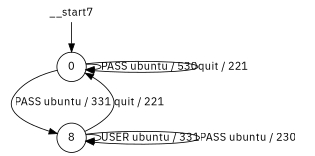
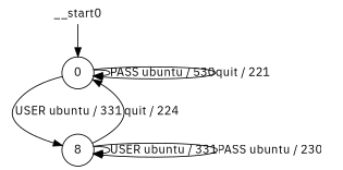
  digraph {
    fontname="IBM Plex Sans"
    node [fontname="IBM Plex Sans" shape=circle]
    edge [fontname="IBM Plex Sans"]
    n1 [label=0]
    n2 [label=8]
-   __start0 [height=0 shape=none width=0 label=__start7]
+   __start0 [height=0 shape=none width=0]
    n1 -> n1 [label="PASS ubuntu / 530"]
    n1 -> n1 [label="quit / 221"]
-   n1 -> n2 [label="PASS ubuntu / 331"]
-   n2 -> n1 [label="quit / 221"]
+   n1 -> n2 [label="USER ubuntu / 331"]
+   n2 -> n1 [label="quit / 224"]
    n2 -> n2 [label="USER ubuntu / 331"]
    n2 -> n2 [label="PASS ubuntu / 230"]
    __start0 -> n1
  }
